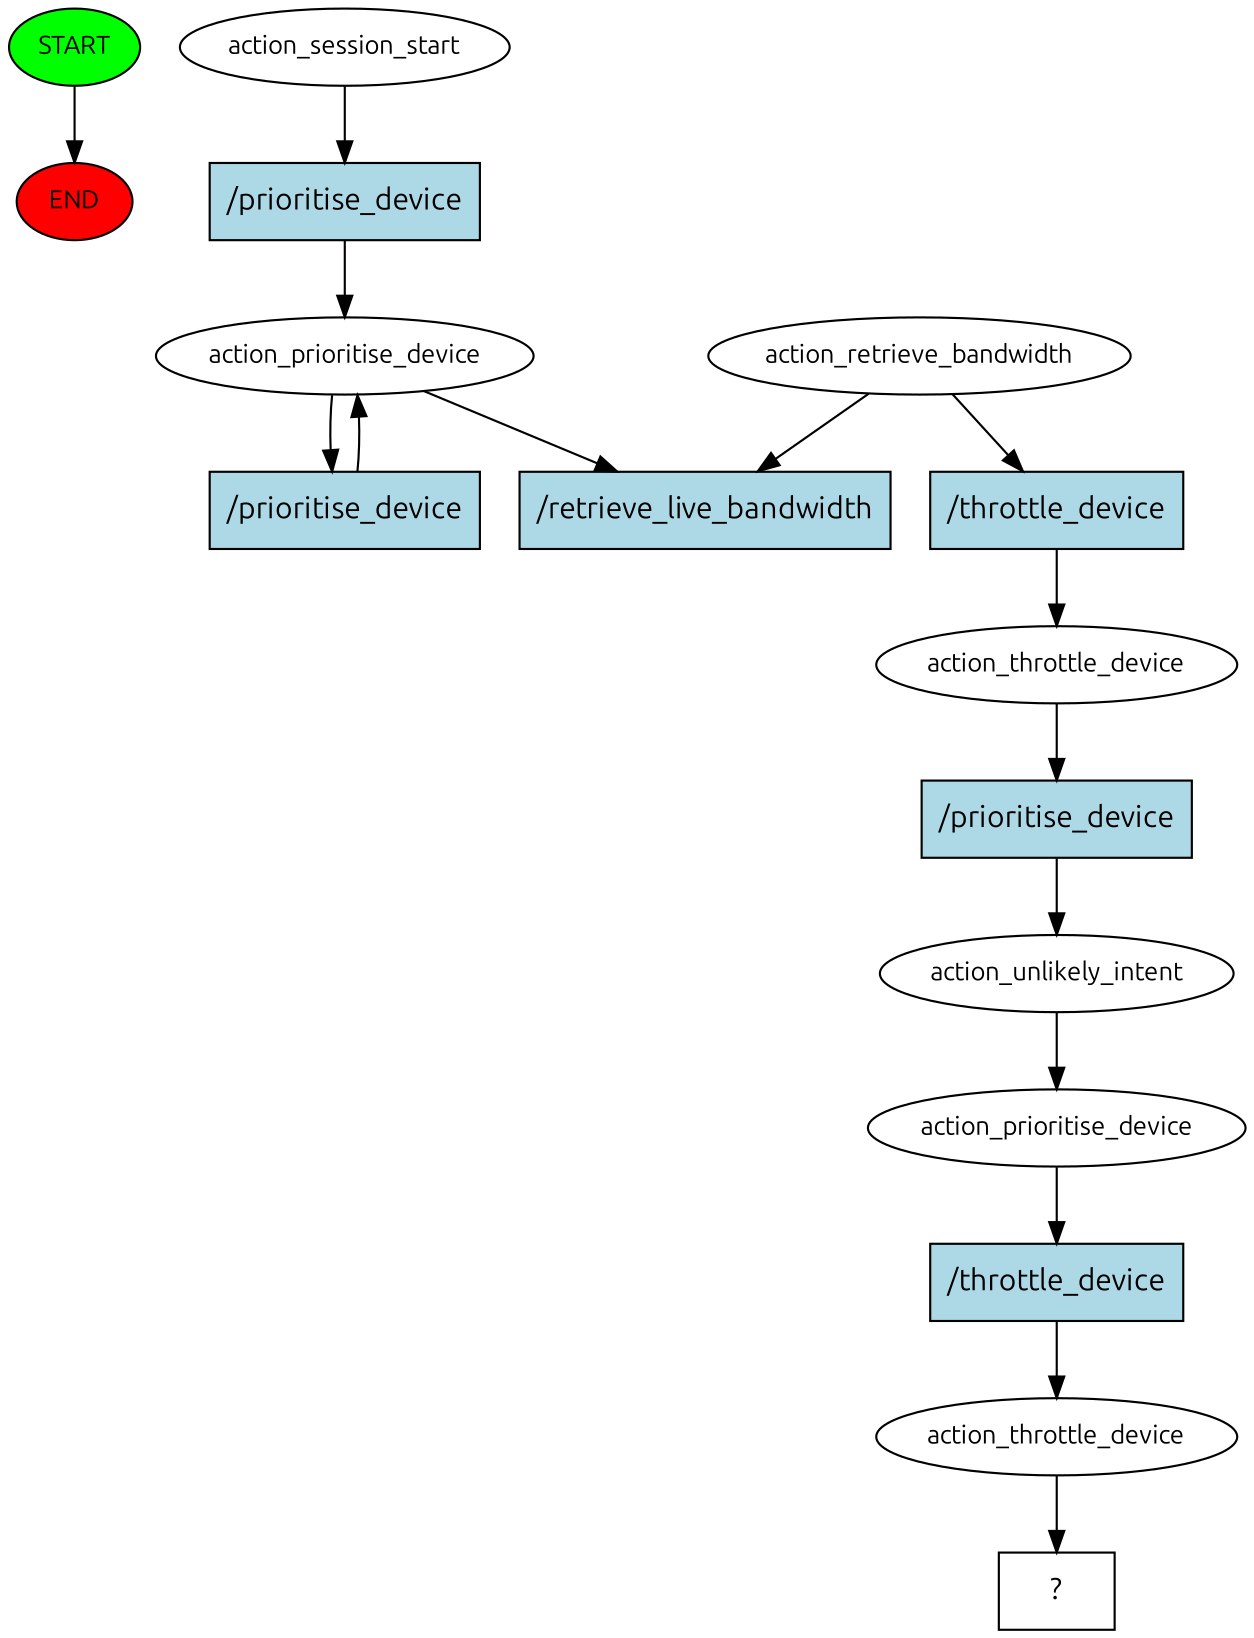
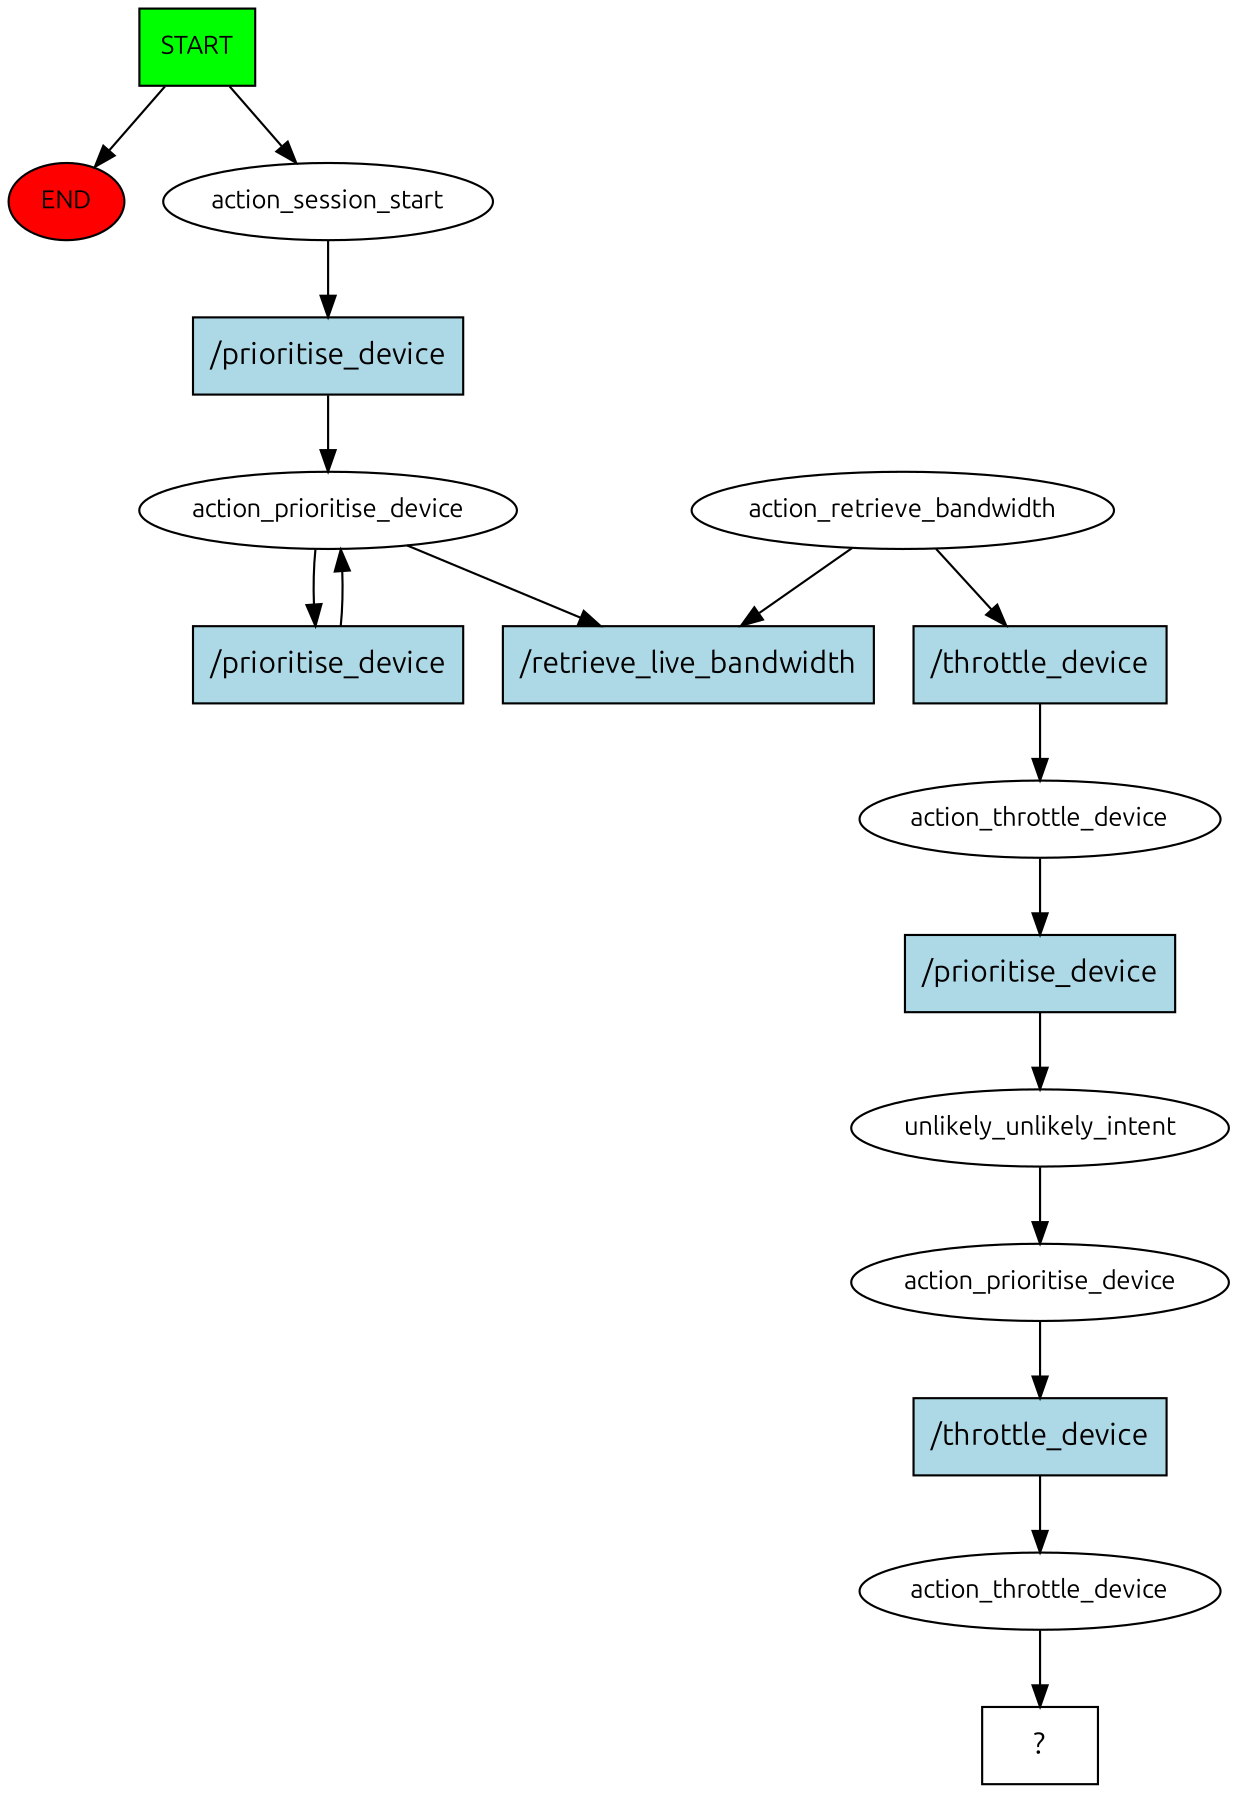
  digraph {
    fontname=Ubuntu
    node [fontname=Ubuntu fontsize=12]
    edge [fontname=Ubuntu]
-   n1 [fillcolor=green label=START style=filled]
+   n1 [fillcolor=green label=START style=filled shape=box]
    n2 [fillcolor=red label=END style=filled]
    n3 [label=action_session_start]
    n4 [fillcolor=lightblue label="/prioritise_device" shape=rect style=filled fontsize=""]
    n5 [label=action_prioritise_device]
    n6 [fillcolor=lightblue label="/retrieve_live_bandwidth" shape=rect style=filled fontsize=""]
    n7 [fillcolor=lightblue label="/prioritise_device" shape=rect style=filled fontsize=""]
    n8 [label=action_retrieve_bandwidth]
    n9 [fillcolor=lightblue label="/throttle_device" shape=rect style=filled fontsize=""]
    n10 [label=action_throttle_device]
    n11 [fillcolor=lightblue label="/prioritise_device" shape=rect style=filled fontsize=""]
-   n12 [label=action_unlikely_intent]
+   n12 [label=unlikely_unlikely_intent]
    n13 [label=action_prioritise_device]
    n14 [fillcolor=lightblue label="/throttle_device" shape=rect style=filled fontsize=""]
    n15 [label=action_throttle_device]
    n16 [label="  ?  " shape=rect fontsize=""]
    n1 -> n2
+   n1 -> n3
    n3 -> n4
    n4 -> n5
    n5 -> n6
    n5 -> n7
    n7 -> n5
    n8 -> n6
    n8 -> n9
    n9 -> n10
    n10 -> n11
    n11 -> n12
    n12 -> n13
    n13 -> n14
    n14 -> n15
    n15 -> n16
  }
